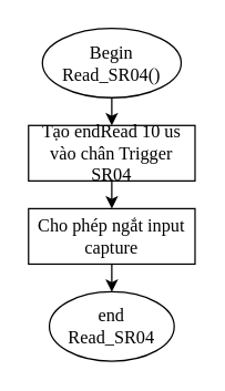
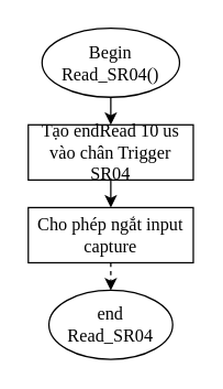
  <mxCell id="0" />
  <mxCell id="1" parent="0" />
  <mxCell id="2" style="edgeStyle=orthogonalEdgeStyle;rounded=0;orthogonalLoop=1;jettySize=auto;html=1;exitX=0.5;exitY=1;exitDx=0;exitDy=0;entryX=0.5;entryY=0;entryDx=0;entryDy=0;" edge="1" parent="1" source="3" target="5"><mxGeometry relative="1" as="geometry" /></mxCell>
  <mxCell id="3" value="Begin&lt;br style=&quot;font-size: 13px;&quot;&gt;Read_SR04()" style="ellipse;whiteSpace=wrap;html=1;fontFamily=Times New Roman;fontSize=13;" parent="1" vertex="1"><mxGeometry x="30" y="20" width="100" height="50" as="geometry" /></mxCell>
  <mxCell id="4" style="edgeStyle=orthogonalEdgeStyle;rounded=0;orthogonalLoop=1;jettySize=auto;html=1;exitX=0.5;exitY=1;exitDx=0;exitDy=0;entryX=0.5;entryY=0;entryDx=0;entryDy=0;fontFamily=Times New Roman;fontSize=13;" parent="1" source="5" target="6" edge="1"><mxGeometry relative="1" as="geometry" /></mxCell>
  <mxCell id="5" value="Tạo endRead 10 us vào chân Trigger SR04" style="rounded=0;whiteSpace=wrap;html=1;fontFamily=Times New Roman;fontSize=13;" parent="1" vertex="1"><mxGeometry x="20" y="90" width="120" height="40" as="geometry" /></mxCell>
  <mxCell id="6" value="Cho phép ngắt input capture" style="rounded=0;whiteSpace=wrap;html=1;fontFamily=Times New Roman;fontSize=13;" parent="1" vertex="1"><mxGeometry x="20" y="150" width="120" height="40" as="geometry" /></mxCell>
  <mxCell id="7" value="end&lt;br style=&quot;font-size: 13px;&quot;&gt;Read_SR04" style="ellipse;whiteSpace=wrap;html=1;fontFamily=Times New Roman;fontSize=13;" parent="1" vertex="1"><mxGeometry x="35" y="210" width="90" height="50" as="geometry" /></mxCell>
- <mxCell id="8" style="edgeStyle=orthogonalEdgeStyle;rounded=0;orthogonalLoop=1;jettySize=auto;html=1;exitX=0.5;exitY=1;exitDx=0;exitDy=0;entryX=0.5;entryY=0;entryDx=0;entryDy=0;fontFamily=Times New Roman;fontSize=13;" parent="1" source="6" target="7" edge="1"><mxGeometry relative="1" as="geometry"><mxPoint x="80" y="350" as="targetPoint" /><mxPoint x="80" y="250" as="sourcePoint" /></mxGeometry></mxCell>
+ <mxCell id="8" style="edgeStyle=orthogonalEdgeStyle;rounded=0;orthogonalLoop=1;jettySize=auto;html=1;exitX=0.5;exitY=1;exitDx=0;exitDy=0;entryX=0.5;entryY=0;entryDx=0;entryDy=0;fontFamily=Times New Roman;fontSize=13;dashed=1;" parent="1" source="6" target="7" edge="1"><mxGeometry relative="1" as="geometry"><mxPoint x="80" y="350" as="targetPoint" /><mxPoint x="80" y="250" as="sourcePoint" /></mxGeometry></mxCell>
